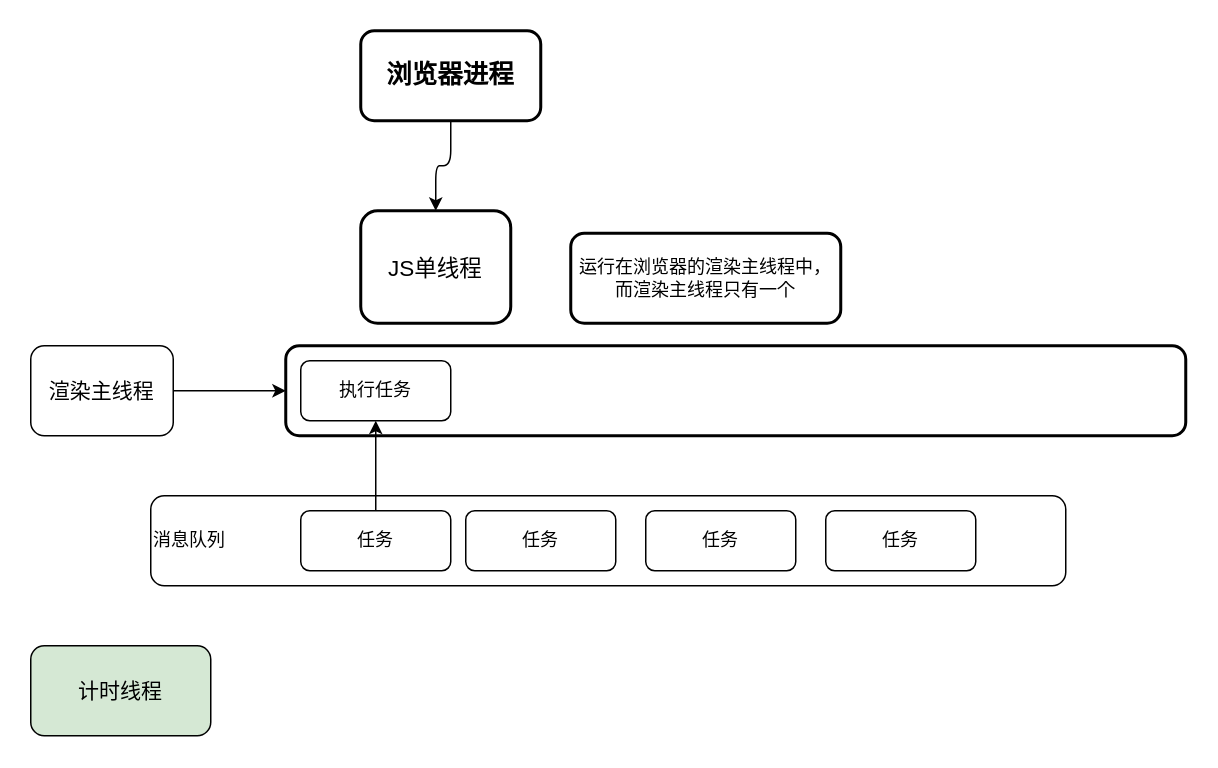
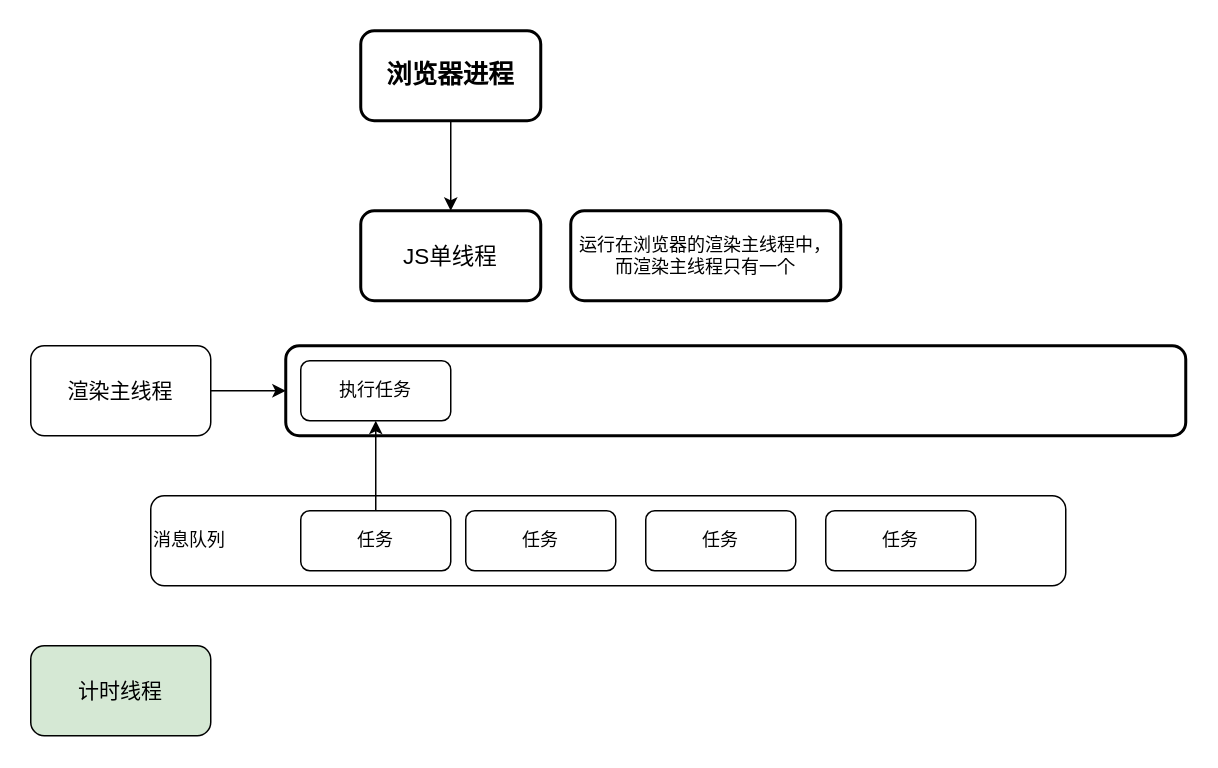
  <mxCell id="0" />
  <mxCell id="1" parent="0" />
  <mxCell id="2" value="消息队列" style="rounded=1;whiteSpace=wrap;html=1;align=left;" parent="1" vertex="1"><mxGeometry x="100" y="330" width="610" height="60" as="geometry" /></mxCell>
  <mxCell id="3" value="" style="edgeStyle=orthogonalEdgeStyle;rounded=1;orthogonalLoop=1;jettySize=auto;html=1;labelBackgroundColor=none;fontColor=default;align=center;" parent="1" source="4" target="5" edge="1"><mxGeometry relative="1" as="geometry"><mxPoint x="300" y="180" as="sourcePoint" /></mxGeometry></mxCell>
  <mxCell id="4" value="&lt;b&gt;&lt;font style=&quot;font-size: 17px;&quot;&gt;浏览器进程&lt;/font&gt;&lt;/b&gt;" style="whiteSpace=wrap;html=1;align=center;strokeWidth=2;labelBackgroundColor=none;rounded=1;" parent="1" vertex="1"><mxGeometry x="240" y="20" width="120" height="60" as="geometry" /></mxCell>
- <mxCell id="5" value="&lt;font style=&quot;font-size: 15px;&quot;&gt;JS单线程&lt;/font&gt;" style="whiteSpace=wrap;html=1;align=center;strokeWidth=2;labelBackgroundColor=none;rounded=1;" parent="1" vertex="1"><mxGeometry x="240" y="140" width="100" height="75" as="geometry" /></mxCell>
- <mxCell id="6" value="运行在浏览器的渲染主线程中，而渲染主线程只有一个" style="whiteSpace=wrap;html=1;align=center;strokeWidth=2;labelBackgroundColor=none;rounded=1;" parent="1" vertex="1"><mxGeometry x="380" y="155" width="180" height="60" as="geometry" /></mxCell>
+ <mxCell id="5" value="&lt;font style=&quot;font-size: 15px;&quot;&gt;JS单线程&lt;/font&gt;" style="whiteSpace=wrap;html=1;align=center;strokeWidth=2;labelBackgroundColor=none;rounded=1;" parent="1" vertex="1"><mxGeometry x="240" y="140" width="120" height="60" as="geometry" /></mxCell>
+ <mxCell id="6" value="运行在浏览器的渲染主线程中，而渲染主线程只有一个" style="whiteSpace=wrap;html=1;align=center;strokeWidth=2;labelBackgroundColor=none;rounded=1;" parent="1" vertex="1"><mxGeometry x="380" y="140" width="180" height="60" as="geometry" /></mxCell>
  <mxCell id="7" value="" style="whiteSpace=wrap;html=1;strokeWidth=2;labelBackgroundColor=none;rounded=1;fontSize=14;" parent="1" vertex="1"><mxGeometry x="190" y="230" width="600" height="60" as="geometry" /></mxCell>
  <mxCell id="8" value="任务" style="rounded=1;whiteSpace=wrap;html=1;" parent="1" vertex="1"><mxGeometry x="200" y="340" width="100" height="40" as="geometry" /></mxCell>
  <mxCell id="9" value="" style="edgeStyle=orthogonalEdgeStyle;rounded=1;orthogonalLoop=1;jettySize=auto;html=1;" parent="1" source="10" target="7" edge="1"><mxGeometry relative="1" as="geometry" /></mxCell>
- <mxCell id="10" value="渲染主线程" style="rounded=1;whiteSpace=wrap;html=1;fontSize=14;" parent="1" vertex="1"><mxGeometry x="20" y="230" width="95" height="60" as="geometry" /></mxCell>
+ <mxCell id="10" value="渲染主线程" style="rounded=1;whiteSpace=wrap;html=1;fontSize=14;" parent="1" vertex="1"><mxGeometry x="20" y="230" width="120" height="60" as="geometry" /></mxCell>
  <mxCell id="11" value="计时线程" style="rounded=1;whiteSpace=wrap;html=1;fontSize=14;fillColor=#d5e8d4;" parent="1" vertex="1"><mxGeometry x="20" y="430" width="120" height="60" as="geometry" /></mxCell>
  <mxCell id="12" value="" style="edgeStyle=orthogonalEdgeStyle;rounded=1;orthogonalLoop=1;jettySize=auto;html=1;" parent="1" source="8" target="13" edge="1"><mxGeometry relative="1" as="geometry" /></mxCell>
  <mxCell id="13" value="执行任务" style="rounded=1;whiteSpace=wrap;html=1;" parent="1" vertex="1"><mxGeometry x="200" y="240" width="100" height="40" as="geometry" /></mxCell>
  <mxCell id="14" value="任务" style="rounded=1;whiteSpace=wrap;html=1;" parent="1" vertex="1"><mxGeometry x="310" y="340" width="100" height="40" as="geometry" /></mxCell>
  <mxCell id="15" value="任务" style="rounded=1;whiteSpace=wrap;html=1;" parent="1" vertex="1"><mxGeometry x="430" y="340" width="100" height="40" as="geometry" /></mxCell>
  <mxCell id="16" value="任务" style="rounded=1;whiteSpace=wrap;html=1;" parent="1" vertex="1"><mxGeometry x="550" y="340" width="100" height="40" as="geometry" /></mxCell>
